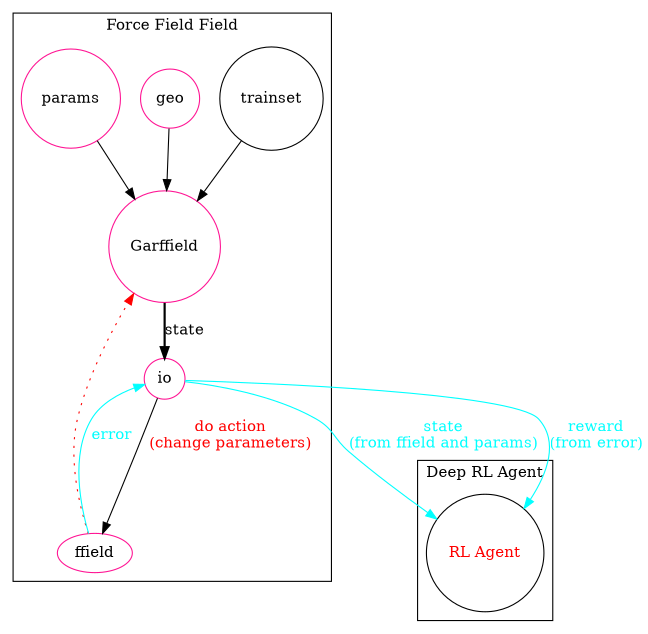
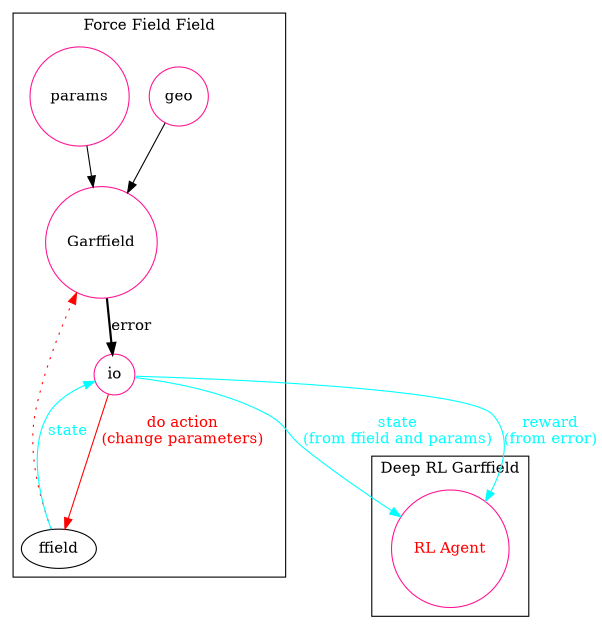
  digraph {
    node [color=deeppink shape=circle]
    edge [style=solid]
    n1 [label=Garffield]
    io
-   trainset [color=black]
    geo
-   ffield [shape=ellipse]
+   ffield [color=black shape=ellipse]
    params
-   n7 [color=black fontcolor=red label="RL Agent"]
+   n7 [fontcolor=red label="RL Agent"]
    subgraph cluster_1 {
      label="Force Field Field"
      n1
      io
-     trainset
      geo
      ffield
      params
      subgraph sub_2 {
        label="Force Field Environment"
        rank=same
      }
    }
    subgraph cluster_3 {
-     label="Deep RL Agent"
+     label="Deep RL Garffield"
      n7
    }
-   n1 -> io [label=state style=bold]
-   io -> ffield [color=black fontcolor=red label="do action\n(change parameters)"]
+   n1 -> io [label=error style=bold]
+   io -> ffield [color=red fontcolor=red label="do action\n(change parameters)"]
    io -> n7 [color=cyan fontcolor=cyan label="state\n(from ffield and params)"]
    io -> n7 [color=cyan fontcolor=cyan label="reward\n(from error)"]
-   trainset -> n1
    geo -> n1
    ffield -> n1 [color=red style=dotted]
-   ffield -> io [color=cyan fontcolor=cyan label=error]
+   ffield -> io [color=cyan fontcolor=cyan label=state]
    params -> n1
  }
